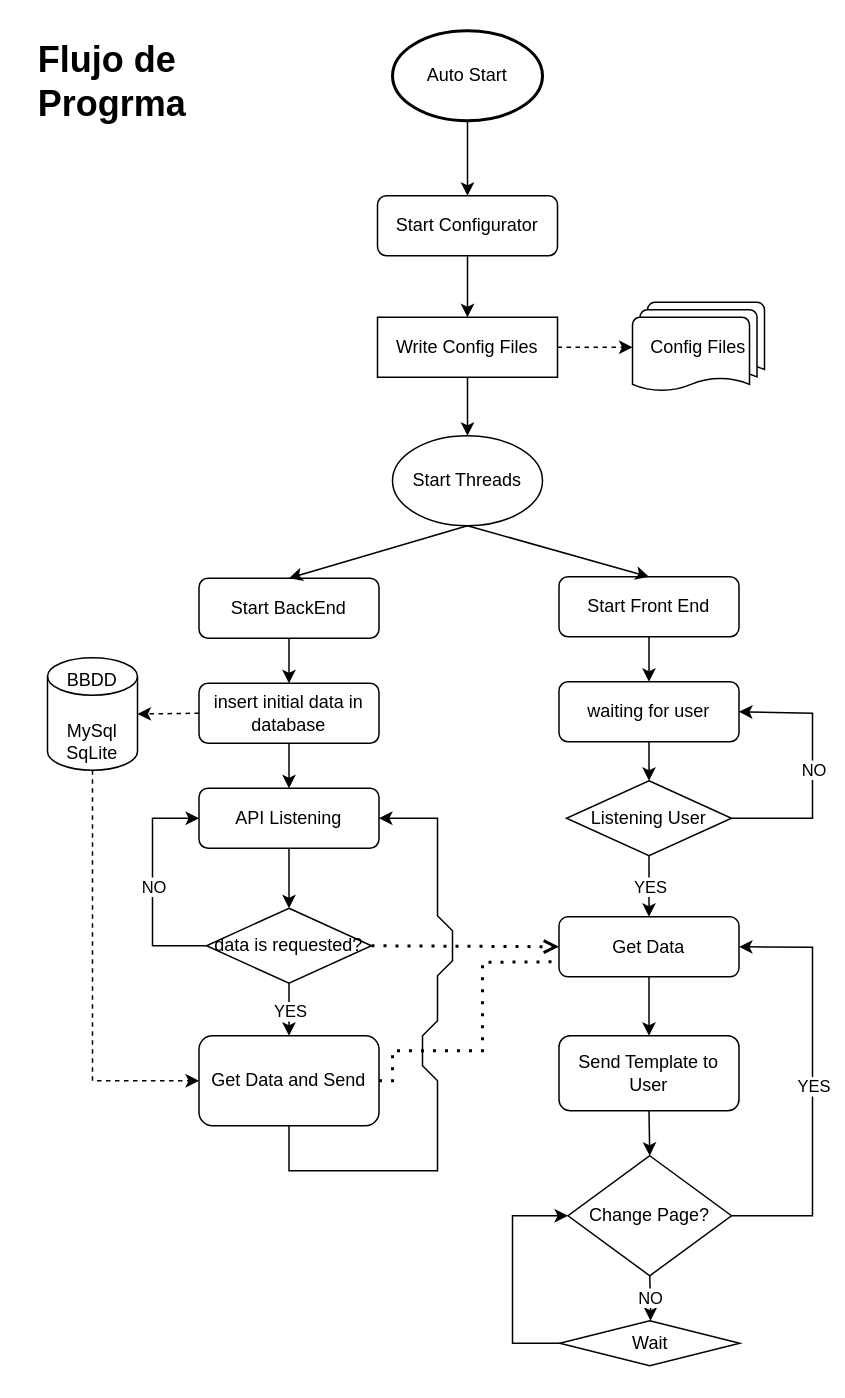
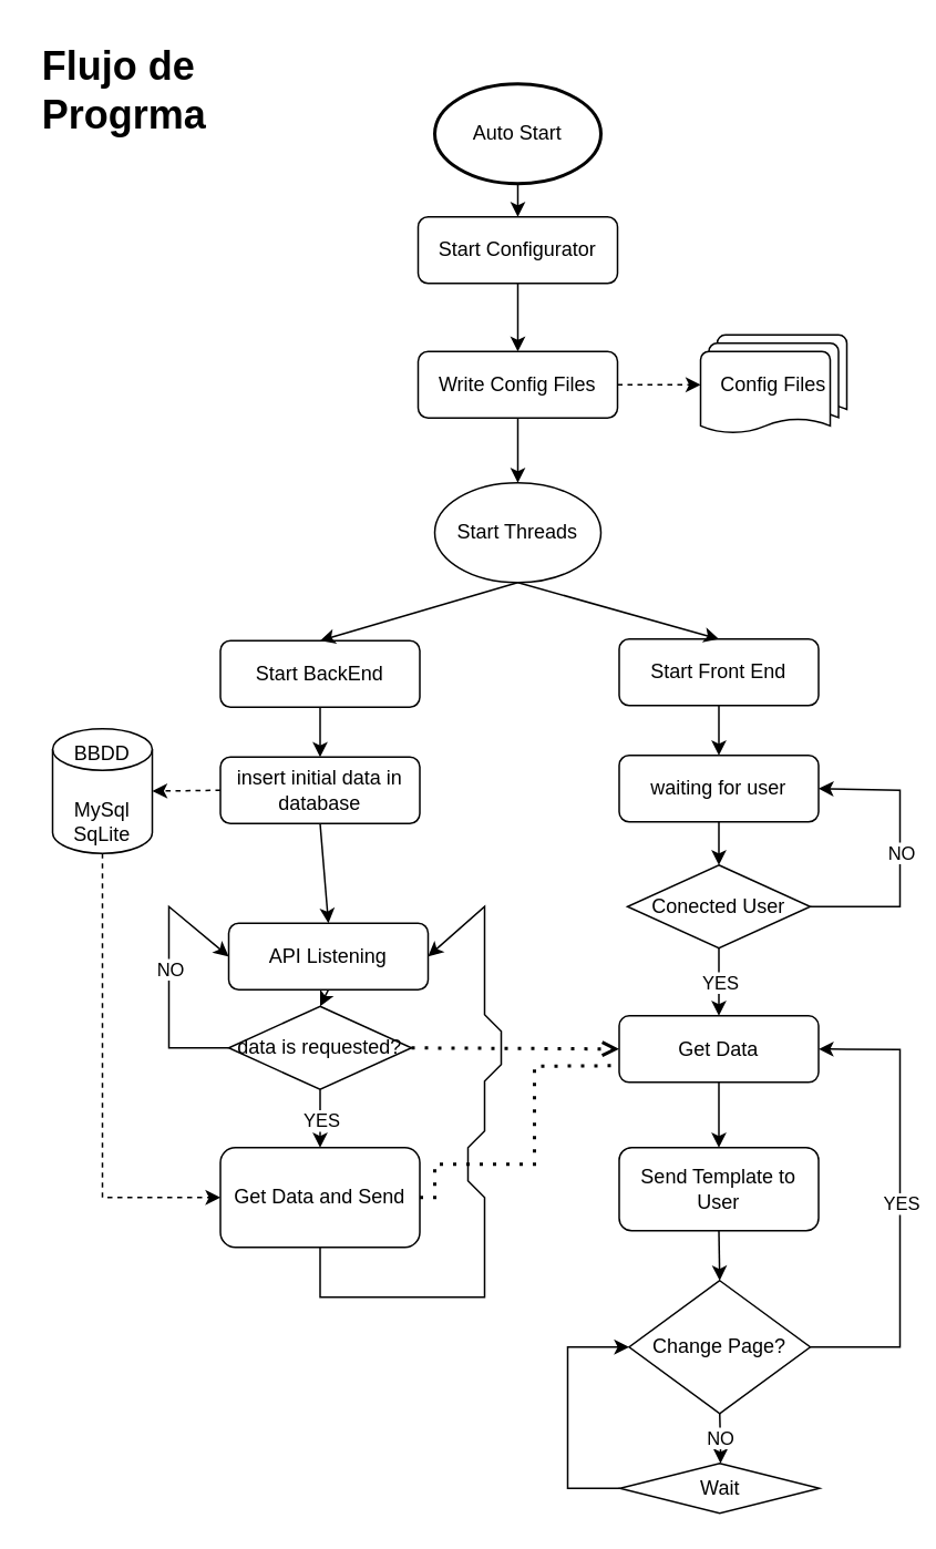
  <mxCell id="0" />
  <mxCell id="1" parent="0" />
- <mxCell id="2" value="Auto Start" style="strokeWidth=2;html=1;shape=mxgraph.flowchart.start_1;whiteSpace=wrap;" parent="1" vertex="1"><mxGeometry x="261" y="20" width="100" height="60" as="geometry" /></mxCell>
+ <mxCell id="2" value="Auto Start" style="strokeWidth=2;html=1;shape=mxgraph.flowchart.start_1;whiteSpace=wrap;" parent="1" vertex="1"><mxGeometry x="261" y="50" width="100" height="60" as="geometry" /></mxCell>
  <mxCell id="3" value="Start Configurator" style="rounded=1;whiteSpace=wrap;html=1;fontSize=12;glass=0;strokeWidth=1;shadow=0;" parent="1" vertex="1"><mxGeometry x="251" y="130" width="120" height="40" as="geometry" /></mxCell>
  <mxCell id="4" value="Start BackEnd" style="rounded=1;whiteSpace=wrap;html=1;fontSize=12;glass=0;strokeWidth=1;shadow=0;" parent="1" vertex="1"><mxGeometry x="132" y="385" width="120" height="40" as="geometry" /></mxCell>
  <mxCell id="5" value="Start Front End" style="rounded=1;whiteSpace=wrap;html=1;fontSize=12;glass=0;strokeWidth=1;shadow=0;" parent="1" vertex="1"><mxGeometry x="372" y="384" width="120" height="40" as="geometry" /></mxCell>
  <mxCell id="6" value="" style="endArrow=classic;html=1;rounded=0;entryX=0.5;entryY=0;entryDx=0;entryDy=0;exitX=0.5;exitY=1;exitDx=0;exitDy=0;" parent="1" source="25" target="5" edge="1"><mxGeometry width="50" height="50" relative="1" as="geometry"><mxPoint x="311" y="362" as="sourcePoint" /><mxPoint x="421" y="483" as="targetPoint" /></mxGeometry></mxCell>
  <mxCell id="7" value="" style="endArrow=classic;html=1;rounded=0;entryX=0.5;entryY=0;entryDx=0;entryDy=0;exitX=0.5;exitY=1;exitDx=0;exitDy=0;" parent="1" source="25" target="4" edge="1"><mxGeometry width="50" height="50" relative="1" as="geometry"><mxPoint x="291" y="362" as="sourcePoint" /><mxPoint x="191" y="493" as="targetPoint" /></mxGeometry></mxCell>
  <mxCell id="8" value="" style="endArrow=classic;html=1;rounded=0;exitX=0.5;exitY=1;exitDx=0;exitDy=0;exitPerimeter=0;entryX=0.5;entryY=0;entryDx=0;entryDy=0;" parent="1" source="2" target="3" edge="1"><mxGeometry width="50" height="50" relative="1" as="geometry"><mxPoint x="201" y="410" as="sourcePoint" /><mxPoint x="251" y="360" as="targetPoint" /></mxGeometry></mxCell>
  <mxCell id="9" value="insert initial data in database" style="rounded=1;whiteSpace=wrap;html=1;fontSize=12;glass=0;strokeWidth=1;shadow=0;" parent="1" vertex="1"><mxGeometry x="132" y="455" width="120" height="40" as="geometry" /></mxCell>
- <mxCell id="10" value="API Listening" style="rounded=1;whiteSpace=wrap;html=1;" parent="1" vertex="1"><mxGeometry x="132" y="525" width="120" height="40" as="geometry" /></mxCell>
+ <mxCell id="10" value="API Listening" style="rounded=1;whiteSpace=wrap;html=1;" parent="1" vertex="1"><mxGeometry x="137" y="555" width="120" height="40" as="geometry" /></mxCell>
  <mxCell id="11" value="waiting for user" style="rounded=1;whiteSpace=wrap;html=1;" parent="1" vertex="1"><mxGeometry x="372" y="454" width="120" height="40" as="geometry" /></mxCell>
  <mxCell id="12" value="Get Data" style="rounded=1;whiteSpace=wrap;html=1;" parent="1" vertex="1"><mxGeometry x="372" y="610.7" width="120" height="40" as="geometry" /></mxCell>
  <mxCell id="13" value="" style="endArrow=classic;html=1;rounded=0;exitX=0.5;exitY=1;exitDx=0;exitDy=0;entryX=0.5;entryY=0;entryDx=0;entryDy=0;" parent="1" source="4" target="9" edge="1"><mxGeometry width="50" height="50" relative="1" as="geometry"><mxPoint x="12" y="625" as="sourcePoint" /><mxPoint x="62" y="575" as="targetPoint" /></mxGeometry></mxCell>
  <mxCell id="14" value="" style="endArrow=classic;html=1;rounded=0;exitX=0.5;exitY=1;exitDx=0;exitDy=0;entryX=0.5;entryY=0;entryDx=0;entryDy=0;" parent="1" source="9" target="10" edge="1"><mxGeometry width="50" height="50" relative="1" as="geometry"><mxPoint x="152" y="725" as="sourcePoint" /><mxPoint x="202" y="675" as="targetPoint" /></mxGeometry></mxCell>
- <mxCell id="15" value="Listening User" style="strokeWidth=1;html=1;shape=mxgraph.flowchart.decision;whiteSpace=wrap;" parent="1" vertex="1"><mxGeometry x="377" y="520" width="110" height="50" as="geometry" /></mxCell>
+ <mxCell id="15" value="Conected User" style="strokeWidth=1;html=1;shape=mxgraph.flowchart.decision;whiteSpace=wrap;" parent="1" vertex="1"><mxGeometry x="377" y="520" width="110" height="50" as="geometry" /></mxCell>
  <mxCell id="16" value="" style="endArrow=classic;html=1;rounded=0;exitX=0.5;exitY=1;exitDx=0;exitDy=0;entryX=0.5;entryY=0;entryDx=0;entryDy=0;" parent="1" source="5" target="11" edge="1"><mxGeometry width="50" height="50" relative="1" as="geometry"><mxPoint x="262" y="694" as="sourcePoint" /><mxPoint x="312" y="644" as="targetPoint" /></mxGeometry></mxCell>
  <mxCell id="17" value="" style="endArrow=classic;html=1;rounded=0;exitX=0.5;exitY=1;exitDx=0;exitDy=0;entryX=0.5;entryY=0;entryDx=0;entryDy=0;entryPerimeter=0;" parent="1" source="10" target="31" edge="1"><mxGeometry width="50" height="50" relative="1" as="geometry"><mxPoint x="281" y="685" as="sourcePoint" /><mxPoint x="192.228" y="595" as="targetPoint" /></mxGeometry></mxCell>
  <mxCell id="18" value="" style="endArrow=classic;html=1;rounded=0;exitX=0.5;exitY=1;exitDx=0;exitDy=0;entryX=0.5;entryY=0;entryDx=0;entryDy=0;exitPerimeter=0;" parent="1" source="15" target="12" edge="1"><mxGeometry relative="1" as="geometry"><mxPoint x="305" y="705" as="sourcePoint" /><mxPoint x="405" y="705" as="targetPoint" /></mxGeometry></mxCell>
  <mxCell id="19" value="YES" style="edgeLabel;resizable=0;html=1;align=center;verticalAlign=middle;strokeWidth=1;" parent="18" connectable="0" vertex="1"><mxGeometry relative="1" as="geometry" /></mxCell>
  <mxCell id="20" value="" style="endArrow=classic;html=1;rounded=0;exitX=1;exitY=0.5;exitDx=0;exitDy=0;exitPerimeter=0;entryX=1;entryY=0.5;entryDx=0;entryDy=0;" parent="1" source="15" target="11" edge="1"><mxGeometry relative="1" as="geometry"><mxPoint x="561" y="565" as="sourcePoint" /><mxPoint x="661" y="565" as="targetPoint" /><Array as="points"><mxPoint x="541" y="545" /><mxPoint x="541" y="475" /></Array></mxGeometry></mxCell>
  <mxCell id="21" value="NO" style="edgeLabel;resizable=0;html=1;align=center;verticalAlign=middle;strokeWidth=1;" parent="20" connectable="0" vertex="1"><mxGeometry relative="1" as="geometry" /></mxCell>
  <mxCell id="22" value="" style="endArrow=classic;html=1;rounded=0;exitX=0.5;exitY=1;exitDx=0;exitDy=0;entryX=0.5;entryY=0;entryDx=0;entryDy=0;entryPerimeter=0;" parent="1" source="11" target="15" edge="1"><mxGeometry width="50" height="50" relative="1" as="geometry"><mxPoint x="271" y="625" as="sourcePoint" /><mxPoint x="321" y="575" as="targetPoint" /></mxGeometry></mxCell>
- <mxCell id="23" value="Write Config Files" style="whiteSpace=wrap;html=1;fontSize=12;glass=0;strokeWidth=1;shadow=0;rounded=0;" parent="1" vertex="1"><mxGeometry x="251" y="211" width="120" height="40" as="geometry" /></mxCell>
+ <mxCell id="23" value="Write Config Files" style="rounded=1;whiteSpace=wrap;html=1;fontSize=12;glass=0;strokeWidth=1;shadow=0;" parent="1" vertex="1"><mxGeometry x="251" y="211" width="120" height="40" as="geometry" /></mxCell>
  <mxCell id="24" value="" style="endArrow=classic;html=1;rounded=0;exitX=0.5;exitY=1;exitDx=0;exitDy=0;entryX=0.5;entryY=0;entryDx=0;entryDy=0;" parent="1" source="3" target="23" edge="1"><mxGeometry width="50" height="50" relative="1" as="geometry"><mxPoint x="141" y="200" as="sourcePoint" /><mxPoint x="191" y="150" as="targetPoint" /></mxGeometry></mxCell>
  <mxCell id="25" value="Start Threads" style="ellipse;whiteSpace=wrap;html=1;strokeWidth=1;" parent="1" vertex="1"><mxGeometry x="261" y="290" width="100" height="60" as="geometry" /></mxCell>
  <mxCell id="26" value="" style="endArrow=classic;html=1;rounded=0;exitX=0.5;exitY=1;exitDx=0;exitDy=0;entryX=0.5;entryY=0;entryDx=0;entryDy=0;" parent="1" source="23" target="25" edge="1"><mxGeometry width="50" height="50" relative="1" as="geometry"><mxPoint x="131" y="330" as="sourcePoint" /><mxPoint x="181" y="280" as="targetPoint" /></mxGeometry></mxCell>
  <mxCell id="27" value="Config Files" style="strokeWidth=1;html=1;shape=mxgraph.flowchart.multi-document;whiteSpace=wrap;" parent="1" vertex="1"><mxGeometry x="421" y="201" width="88" height="60" as="geometry" /></mxCell>
  <mxCell id="28" value="" style="html=1;labelBackgroundColor=#ffffff;startArrow=none;startFill=0;startSize=6;endArrow=classic;endFill=1;endSize=6;jettySize=auto;orthogonalLoop=1;strokeWidth=1;dashed=1;fontSize=14;rounded=0;exitX=1;exitY=0.5;exitDx=0;exitDy=0;entryX=0;entryY=0.5;entryDx=0;entryDy=0;entryPerimeter=0;" parent="1" source="23" target="27" edge="1"><mxGeometry width="60" height="60" relative="1" as="geometry"><mxPoint x="561" y="261" as="sourcePoint" /><mxPoint x="621" y="201" as="targetPoint" /></mxGeometry></mxCell>
  <mxCell id="29" value="Get Data and Send" style="rounded=1;whiteSpace=wrap;html=1;strokeWidth=1;" parent="1" vertex="1"><mxGeometry x="132" y="690" width="120" height="60" as="geometry" /></mxCell>
  <mxCell id="30" value="" style="endArrow=open;dashed=1;html=1;dashPattern=1 3;strokeWidth=2;rounded=0;entryX=0;entryY=0.5;entryDx=0;entryDy=0;exitX=1;exitY=0.5;exitDx=0;exitDy=0;exitPerimeter=0;" parent="1" source="31" target="12" edge="1"><mxGeometry width="50" height="50" relative="1" as="geometry"><mxPoint x="281" y="650" as="sourcePoint" /><mxPoint x="401" y="640" as="targetPoint" /></mxGeometry></mxCell>
  <mxCell id="31" value="data is requested?" style="strokeWidth=1;html=1;shape=mxgraph.flowchart.decision;whiteSpace=wrap;" parent="1" vertex="1"><mxGeometry x="137" y="605" width="110" height="50" as="geometry" /></mxCell>
  <mxCell id="32" value="" style="endArrow=none;dashed=1;html=1;dashPattern=1 3;strokeWidth=2;rounded=0;entryX=0;entryY=0.75;entryDx=0;entryDy=0;exitX=1;exitY=0.5;exitDx=0;exitDy=0;" parent="1" source="29" target="12" edge="1"><mxGeometry width="50" height="50" relative="1" as="geometry"><mxPoint x="281" y="710" as="sourcePoint" /><mxPoint x="382" y="640.7" as="targetPoint" /><Array as="points"><mxPoint x="261" y="720" /><mxPoint x="261" y="700" /><mxPoint x="321" y="700" /><mxPoint x="321" y="641" /></Array></mxGeometry></mxCell>
  <mxCell id="33" value="" style="endArrow=classic;html=1;rounded=0;exitX=0.5;exitY=1;exitDx=0;exitDy=0;entryX=0.5;entryY=0;entryDx=0;entryDy=0;exitPerimeter=0;" parent="1" source="31" target="29" edge="1"><mxGeometry relative="1" as="geometry"><mxPoint x="331" y="709.3" as="sourcePoint" /><mxPoint x="331" y="750" as="targetPoint" /></mxGeometry></mxCell>
  <mxCell id="34" value="YES" style="edgeLabel;resizable=0;html=1;align=center;verticalAlign=middle;strokeWidth=1;" parent="33" connectable="0" vertex="1"><mxGeometry relative="1" as="geometry" /></mxCell>
  <mxCell id="35" value="" style="endArrow=classic;html=1;rounded=0;exitX=0;exitY=0.5;exitDx=0;exitDy=0;exitPerimeter=0;entryX=0;entryY=0.5;entryDx=0;entryDy=0;" parent="1" source="31" target="10" edge="1"><mxGeometry relative="1" as="geometry"><mxPoint x="7" y="676" as="sourcePoint" /><mxPoint x="12" y="605" as="targetPoint" /><Array as="points"><mxPoint x="101" y="630" /><mxPoint x="101" y="545" /></Array></mxGeometry></mxCell>
  <mxCell id="36" value="NO" style="edgeLabel;resizable=0;html=1;align=center;verticalAlign=middle;strokeWidth=1;" parent="35" connectable="0" vertex="1"><mxGeometry relative="1" as="geometry" /></mxCell>
  <mxCell id="37" value="" style="html=1;labelBackgroundColor=#ffffff;startArrow=none;startFill=0;startSize=6;endArrow=classic;endFill=1;endSize=6;jettySize=auto;orthogonalLoop=1;strokeWidth=1;dashed=1;fontSize=14;rounded=0;exitX=0;exitY=0.5;exitDx=0;exitDy=0;entryX=1;entryY=0.5;entryDx=0;entryDy=0;entryPerimeter=0;" parent="1" source="9" target="49" edge="1"><mxGeometry width="60" height="60" relative="1" as="geometry"><mxPoint x="-9" y="384" as="sourcePoint" /><mxPoint x="71" y="384" as="targetPoint" /></mxGeometry></mxCell>
  <mxCell id="38" value="" style="html=1;labelBackgroundColor=#ffffff;startArrow=none;startFill=0;startSize=6;endArrow=classic;endFill=1;endSize=6;jettySize=auto;orthogonalLoop=1;strokeWidth=1;dashed=1;fontSize=14;rounded=0;exitX=0.5;exitY=1;exitDx=0;exitDy=0;entryX=0;entryY=0.5;entryDx=0;entryDy=0;exitPerimeter=0;" parent="1" source="49" target="29" edge="1"><mxGeometry width="60" height="60" relative="1" as="geometry"><mxPoint x="32" y="610.7" as="sourcePoint" /><mxPoint x="-39" y="610.7" as="targetPoint" /><Array as="points"><mxPoint x="61" y="720" /></Array></mxGeometry></mxCell>
  <mxCell id="39" value="Send Template to User" style="rounded=1;whiteSpace=wrap;html=1;strokeWidth=1;" parent="1" vertex="1"><mxGeometry x="372" y="690" width="120" height="50" as="geometry" /></mxCell>
  <mxCell id="40" value="Change Page?" style="rhombus;whiteSpace=wrap;html=1;strokeWidth=1;" parent="1" vertex="1"><mxGeometry x="378" y="770" width="109" height="80" as="geometry" /></mxCell>
  <mxCell id="41" value="" style="endArrow=classic;html=1;rounded=0;entryX=1;entryY=0.5;entryDx=0;entryDy=0;exitX=1;exitY=0.5;exitDx=0;exitDy=0;" parent="1" source="40" target="12" edge="1"><mxGeometry relative="1" as="geometry"><mxPoint x="371" y="880" as="sourcePoint" /><mxPoint x="539" y="750" as="targetPoint" /><Array as="points"><mxPoint x="511" y="810" /><mxPoint x="541" y="810" /><mxPoint x="541" y="631" /></Array></mxGeometry></mxCell>
  <mxCell id="42" value="YES" style="edgeLabel;resizable=0;html=1;align=center;verticalAlign=middle;strokeWidth=1;" parent="41" connectable="0" vertex="1"><mxGeometry relative="1" as="geometry" /></mxCell>
  <mxCell id="43" value="" style="endArrow=classic;html=1;rounded=0;exitX=0.5;exitY=1;exitDx=0;exitDy=0;entryX=0.5;entryY=0;entryDx=0;entryDy=0;" parent="1" source="40" target="52" edge="1"><mxGeometry relative="1" as="geometry"><mxPoint x="491" y="770" as="sourcePoint" /><mxPoint x="321" y="870" as="targetPoint" /><Array as="points"><mxPoint x="433" y="870" /><mxPoint x="433" y="880" /></Array></mxGeometry></mxCell>
  <mxCell id="44" value="NO" style="edgeLabel;resizable=0;html=1;align=center;verticalAlign=middle;strokeWidth=1;" parent="43" connectable="0" vertex="1"><mxGeometry relative="1" as="geometry" /></mxCell>
  <mxCell id="45" value="" style="endArrow=classic;html=1;rounded=0;exitX=0.5;exitY=1;exitDx=0;exitDy=0;entryX=0.5;entryY=0;entryDx=0;entryDy=0;" parent="1" source="39" target="40" edge="1"><mxGeometry width="50" height="50" relative="1" as="geometry"><mxPoint x="341" y="760" as="sourcePoint" /><mxPoint x="341" y="800" as="targetPoint" /></mxGeometry></mxCell>
  <mxCell id="46" value="" style="endArrow=classic;html=1;rounded=0;exitX=0.5;exitY=1;exitDx=0;exitDy=0;entryX=0.5;entryY=0;entryDx=0;entryDy=0;" parent="1" source="12" target="39" edge="1"><mxGeometry width="50" height="50" relative="1" as="geometry"><mxPoint x="442" y="750" as="sourcePoint" /><mxPoint x="442.5" y="780" as="targetPoint" /></mxGeometry></mxCell>
  <mxCell id="47" value="" style="endArrow=classic;html=1;rounded=0;exitX=0.5;exitY=1;exitDx=0;exitDy=0;entryX=1;entryY=0.5;entryDx=0;entryDy=0;" parent="1" source="29" target="10" edge="1"><mxGeometry width="50" height="50" relative="1" as="geometry"><mxPoint x="211" y="870" as="sourcePoint" /><mxPoint x="261" y="820" as="targetPoint" /><Array as="points"><mxPoint x="192" y="780" /><mxPoint x="291" y="780" /><mxPoint x="291" y="720" /><mxPoint x="281" y="710" /><mxPoint x="281" y="690" /><mxPoint x="291" y="680" /><mxPoint x="291" y="650" /><mxPoint x="301" y="640" /><mxPoint x="301" y="620" /><mxPoint x="291" y="610" /><mxPoint x="291" y="545" /></Array></mxGeometry></mxCell>
  <mxCell id="48" value="" style="group" parent="1" vertex="1" connectable="0"><mxGeometry x="31" y="438" width="60" height="75" as="geometry" /></mxCell>
  <mxCell id="49" value="" style="strokeWidth=1;html=1;shape=mxgraph.flowchart.database;whiteSpace=wrap;" parent="48" vertex="1"><mxGeometry width="60" height="75" as="geometry" /></mxCell>
  <mxCell id="50" value="&lt;br&gt;MySql&lt;br&gt;SqLite" style="text;html=1;strokeColor=none;fillColor=none;align=center;verticalAlign=middle;whiteSpace=wrap;rounded=0;strokeWidth=1;" parent="48" vertex="1"><mxGeometry y="34" width="60" height="30" as="geometry" /></mxCell>
  <mxCell id="51" value="BBDD" style="text;html=1;strokeColor=none;fillColor=none;align=center;verticalAlign=middle;whiteSpace=wrap;rounded=0;strokeWidth=1;" parent="48" vertex="1"><mxGeometry width="60" height="30" as="geometry" /></mxCell>
  <mxCell id="52" value="Wait" style="rhombus;whiteSpace=wrap;html=1;strokeWidth=1;" parent="1" vertex="1"><mxGeometry x="372.5" y="880" width="120" height="30" as="geometry" /></mxCell>
  <mxCell id="53" value="" style="endArrow=classic;html=1;rounded=0;exitX=0;exitY=0.5;exitDx=0;exitDy=0;entryX=0;entryY=0.5;entryDx=0;entryDy=0;" parent="1" source="52" target="40" edge="1"><mxGeometry width="50" height="50" relative="1" as="geometry"><mxPoint x="301" y="900" as="sourcePoint" /><mxPoint x="351" y="850" as="targetPoint" /><Array as="points"><mxPoint x="341" y="895" /><mxPoint x="341" y="810" /></Array></mxGeometry></mxCell>
  <mxCell id="54" value="&lt;h1&gt;Flujo de Progrma&lt;/h1&gt;" style="text;html=1;strokeColor=none;fillColor=none;spacing=5;spacingTop=-20;whiteSpace=wrap;overflow=hidden;rounded=0;strokeWidth=1;" parent="1" vertex="1"><mxGeometry y="20" width="150" height="70" as="geometry" x="20" /></mxCell>
